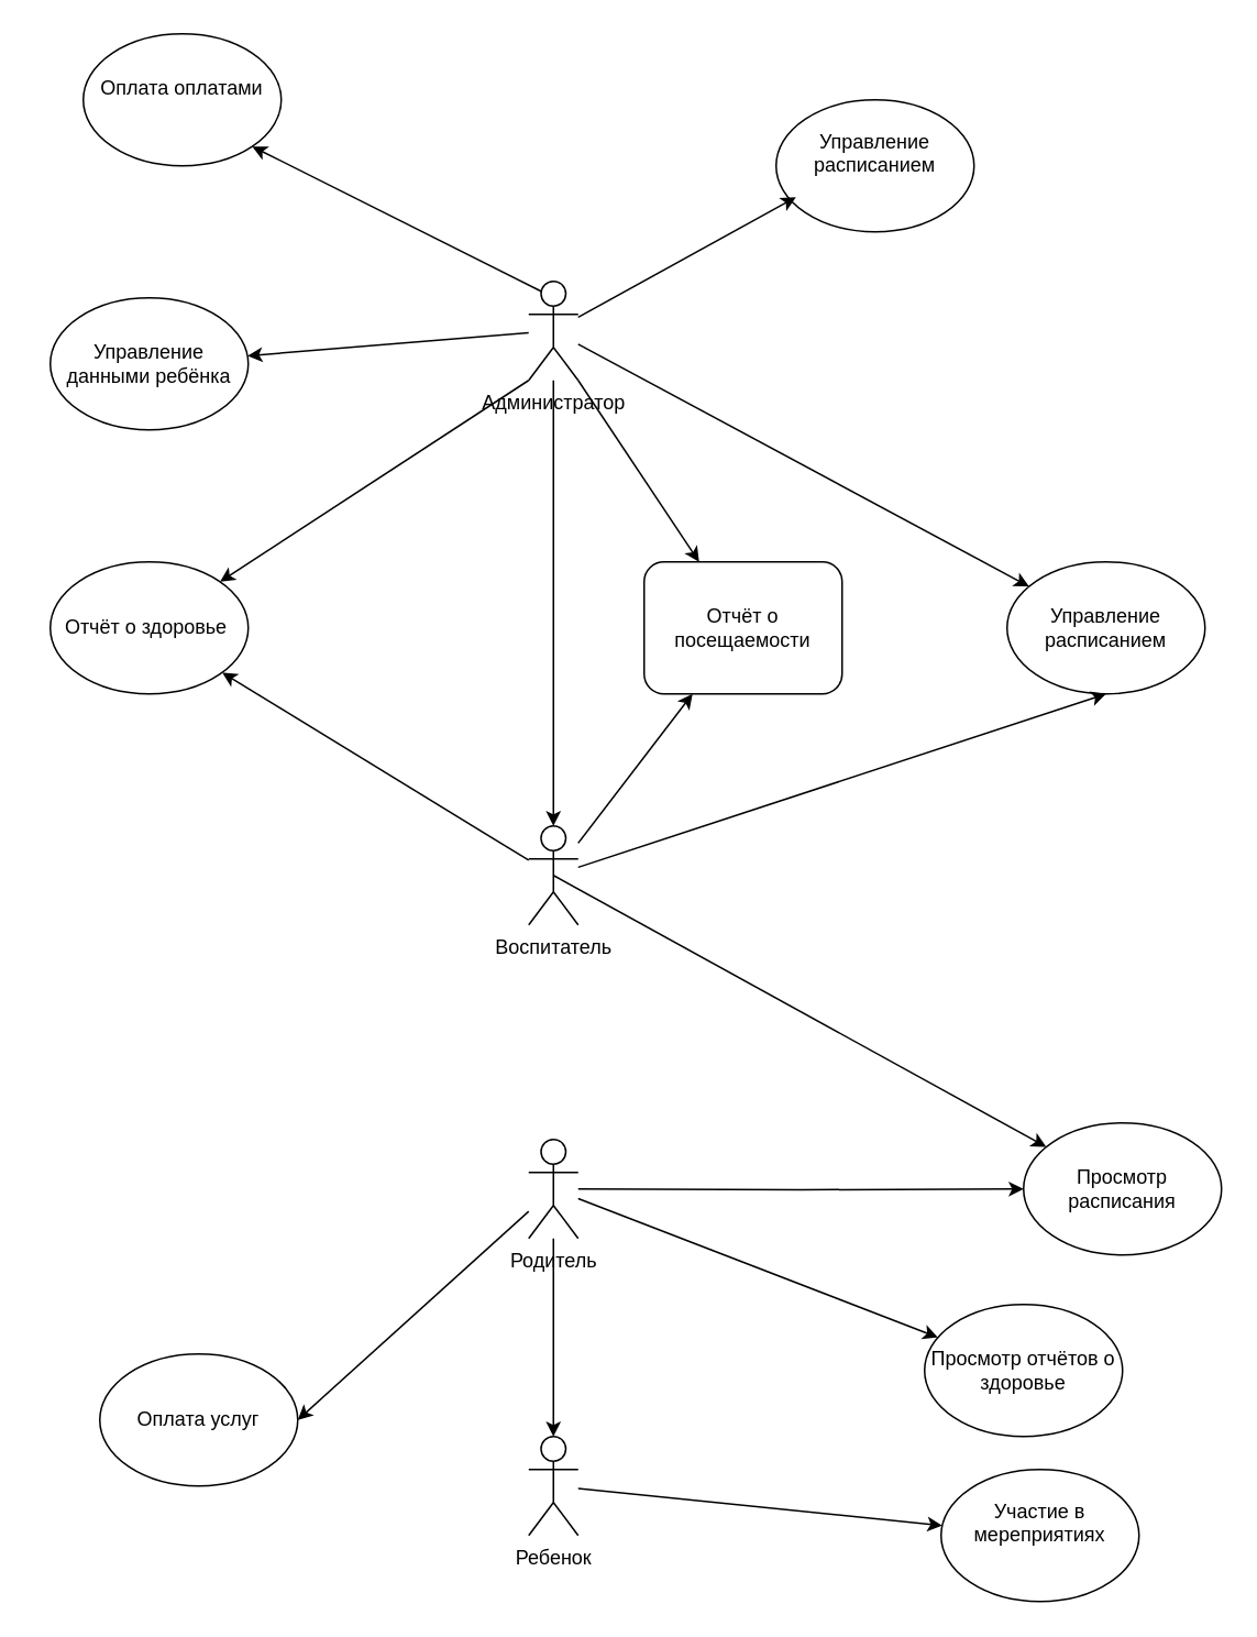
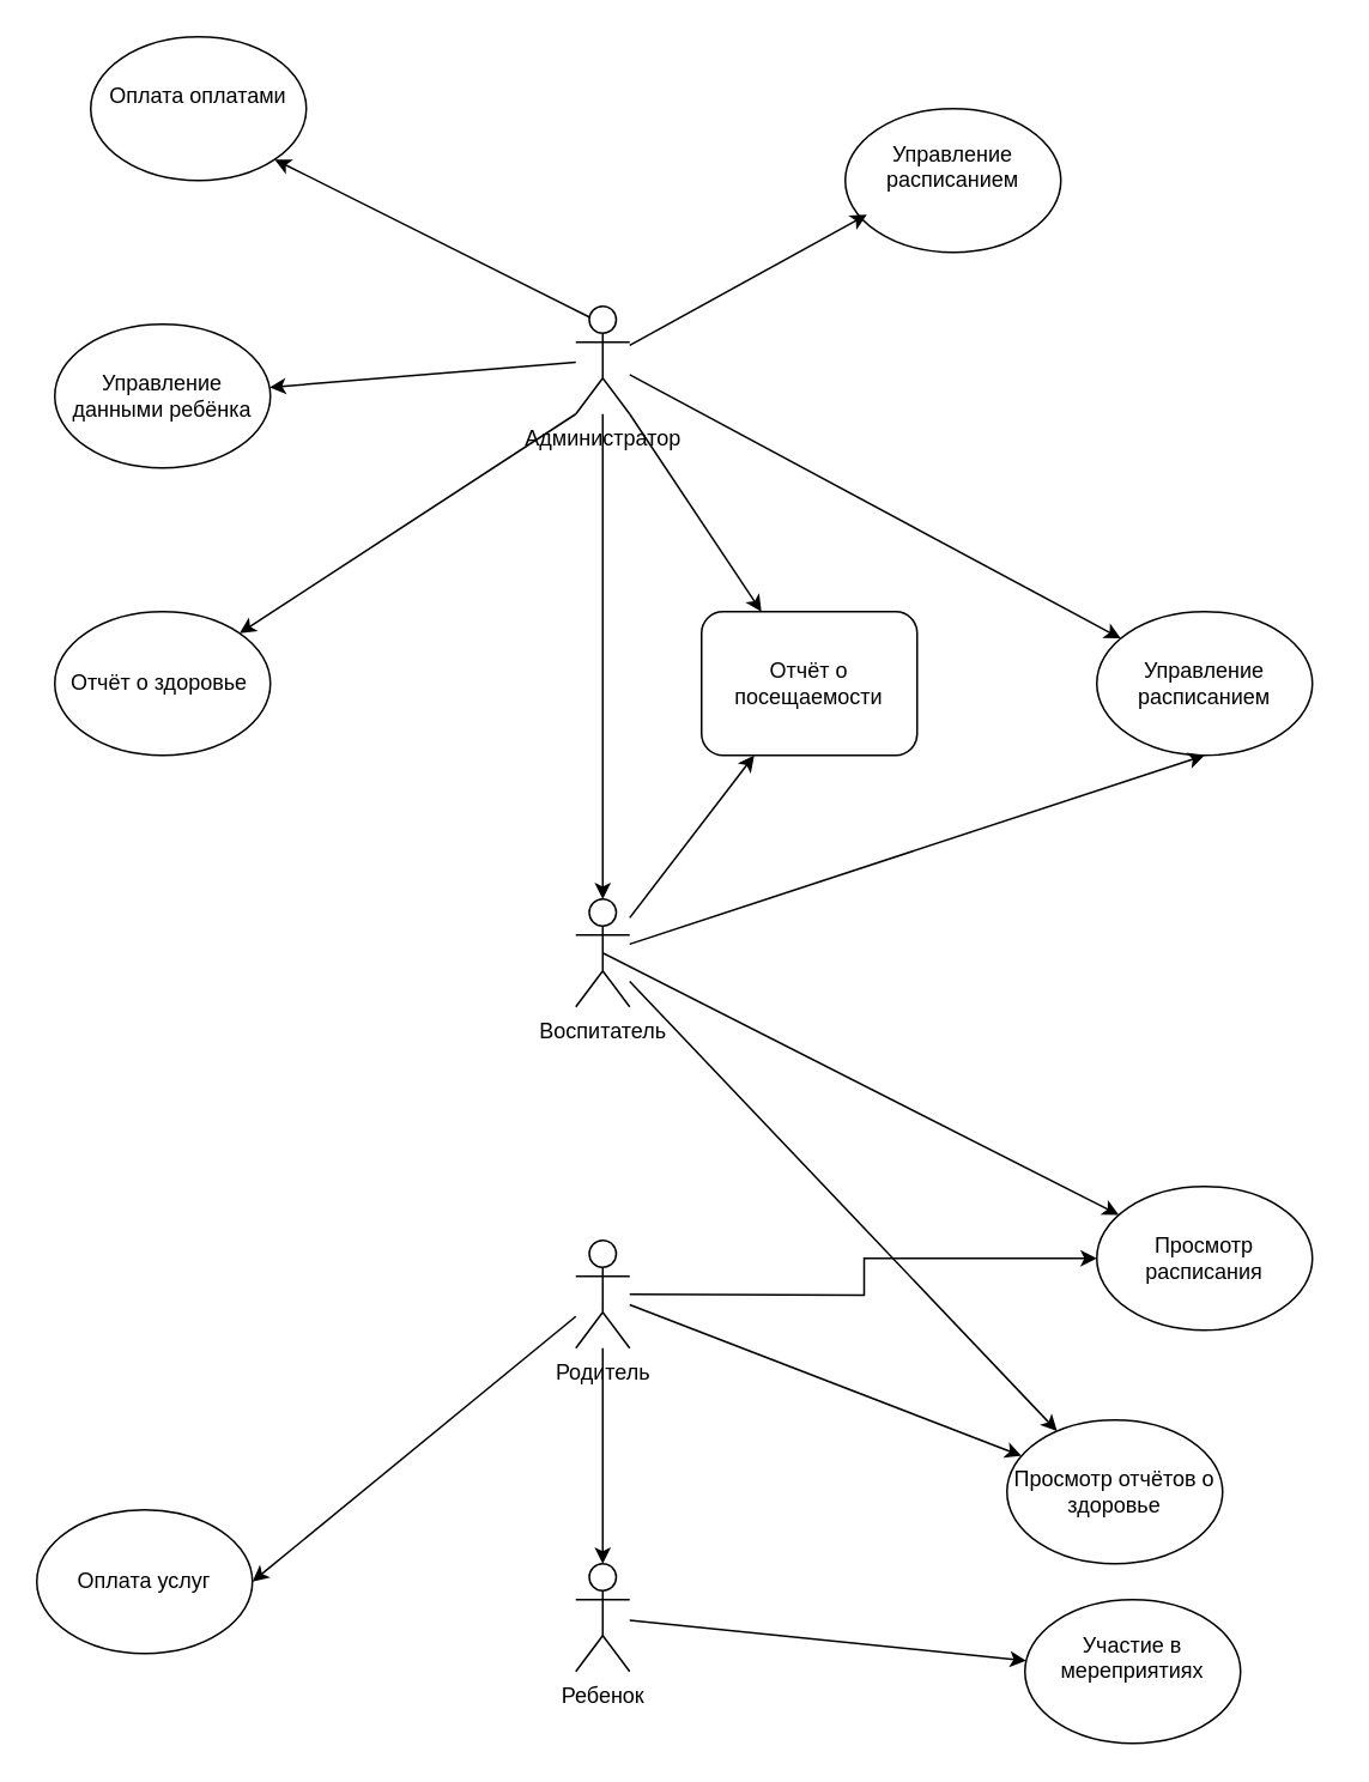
  <mxCell id="0" />
  <mxCell id="1" parent="0" />
  <mxCell id="2" value="Воспитатель" style="shape=umlActor;verticalLabelPosition=bottom;verticalAlign=top;html=1;outlineConnect=0;" vertex="1" parent="1"><mxGeometry x="320" y="500" width="30" height="60" as="geometry" /></mxCell>
- <mxCell id="3" value="Оплата услуг" style="ellipse;whiteSpace=wrap;html=1;" vertex="1" parent="1"><mxGeometry x="60" y="820" width="120" height="80" as="geometry" /></mxCell>
- <mxCell id="4" value="Просмотр расписания" style="ellipse;whiteSpace=wrap;html=1;" vertex="1" parent="1"><mxGeometry x="620" y="680" width="120" height="80" as="geometry" /></mxCell>
+ <mxCell id="3" value="Оплата услуг" style="ellipse;whiteSpace=wrap;html=1;" vertex="1" parent="1"><mxGeometry x="20" y="840" width="120" height="80" as="geometry" /></mxCell>
+ <mxCell id="4" value="Просмотр расписания" style="ellipse;whiteSpace=wrap;html=1;" vertex="1" parent="1"><mxGeometry x="610" y="660" width="120" height="80" as="geometry" /></mxCell>
  <mxCell id="5" value="Просмотр отчётов о здоровье" style="ellipse;whiteSpace=wrap;html=1;" vertex="1" parent="1"><mxGeometry x="560" y="790" width="120" height="80" as="geometry" /></mxCell>
  <mxCell id="6" style="edgeStyle=orthogonalEdgeStyle;rounded=0;orthogonalLoop=1;jettySize=auto;html=1;" edge="1" parent="1" target="4"><mxGeometry relative="1" as="geometry"><mxPoint x="350" y="720" as="sourcePoint" /></mxGeometry></mxCell>
  <mxCell id="7" value="Родитель" style="shape=umlActor;verticalLabelPosition=bottom;verticalAlign=top;html=1;outlineConnect=0;" vertex="1" parent="1"><mxGeometry x="320" y="690" width="30" height="60" as="geometry" /></mxCell>
  <mxCell id="8" value="" style="endArrow=classic;html=1;rounded=0;entryX=1;entryY=0.5;entryDx=0;entryDy=0;" edge="1" parent="1" source="7" target="3"><mxGeometry width="50" height="50" relative="1" as="geometry"><mxPoint x="350" y="450" as="sourcePoint" /><mxPoint x="400" y="400" as="targetPoint" /></mxGeometry></mxCell>
  <mxCell id="9" value="" style="endArrow=classic;html=1;rounded=0;" edge="1" parent="1" source="7" target="5"><mxGeometry width="50" height="50" relative="1" as="geometry"><mxPoint x="350" y="450" as="sourcePoint" /><mxPoint x="400" y="400" as="targetPoint" /></mxGeometry></mxCell>
  <mxCell id="10" value="Отчёт о посещаемости" style="whiteSpace=wrap;html=1;rounded=1;" vertex="1" parent="1"><mxGeometry x="390" y="340" width="120" height="80" as="geometry" /></mxCell>
  <mxCell id="11" value="" style="endArrow=classic;html=1;rounded=0;" edge="1" parent="1" source="2" target="10"><mxGeometry width="50" height="50" relative="1" as="geometry"><mxPoint x="350" y="450" as="sourcePoint" /><mxPoint x="400" y="400" as="targetPoint" /></mxGeometry></mxCell>
  <mxCell id="12" value="Управление расписанием" style="ellipse;whiteSpace=wrap;html=1;" vertex="1" parent="1"><mxGeometry x="610" y="340" width="120" height="80" as="geometry" /></mxCell>
  <mxCell id="13" value="" style="endArrow=classic;html=1;rounded=0;entryX=0.5;entryY=1;entryDx=0;entryDy=0;" edge="1" parent="1" source="2" target="12"><mxGeometry width="50" height="50" relative="1" as="geometry"><mxPoint x="350" y="450" as="sourcePoint" /><mxPoint x="400" y="400" as="targetPoint" /></mxGeometry></mxCell>
  <mxCell id="14" value="Отчёт о здоровье&amp;nbsp;" style="ellipse;whiteSpace=wrap;html=1;" vertex="1" parent="1"><mxGeometry x="30" y="340" width="120" height="80" as="geometry" /></mxCell>
- <mxCell id="15" value="" style="endArrow=classic;html=1;rounded=0;" edge="1" parent="1" source="2" target="14"><mxGeometry width="50" height="50" relative="1" as="geometry"><mxPoint x="320" y="520" as="sourcePoint" /><mxPoint x="400" y="400" as="targetPoint" /></mxGeometry></mxCell>
+ <mxCell id="15" value="" style="endArrow=classic;html=1;rounded=0;" edge="1" parent="1" source="2" target="5"><mxGeometry width="50" height="50" relative="1" as="geometry"><mxPoint x="320" y="520" as="sourcePoint" /><mxPoint x="400" y="400" as="targetPoint" /></mxGeometry></mxCell>
  <mxCell id="16" value="Администратор" style="shape=umlActor;verticalLabelPosition=bottom;verticalAlign=top;html=1;outlineConnect=0;" vertex="1" parent="1"><mxGeometry x="320" y="170" width="30" height="60" as="geometry" /></mxCell>
  <mxCell id="17" value="" style="endArrow=classic;html=1;rounded=0;exitX=0.5;exitY=0.5;exitDx=0;exitDy=0;exitPerimeter=0;" edge="1" parent="1" source="2" target="4"><mxGeometry width="50" height="50" relative="1" as="geometry"><mxPoint x="350" y="450" as="sourcePoint" /><mxPoint x="400" y="400" as="targetPoint" /></mxGeometry></mxCell>
  <mxCell id="18" value="Управление данными ребёнка" style="ellipse;whiteSpace=wrap;html=1;" vertex="1" parent="1"><mxGeometry x="30" y="180" width="120" height="80" as="geometry" /></mxCell>
  <mxCell id="19" value="" style="endArrow=classic;html=1;rounded=0;" edge="1" parent="1" source="16" target="18"><mxGeometry width="50" height="50" relative="1" as="geometry"><mxPoint x="350" y="450" as="sourcePoint" /><mxPoint x="400" y="400" as="targetPoint" /></mxGeometry></mxCell>
  <mxCell id="20" value="" style="endArrow=classic;html=1;rounded=0;exitX=1;exitY=1;exitDx=0;exitDy=0;exitPerimeter=0;" edge="1" parent="1" source="16" target="10"><mxGeometry width="50" height="50" relative="1" as="geometry"><mxPoint x="350" y="450" as="sourcePoint" /><mxPoint x="400" y="400" as="targetPoint" /></mxGeometry></mxCell>
  <mxCell id="21" value="" style="endArrow=classic;html=1;rounded=0;" edge="1" parent="1" source="16" target="12"><mxGeometry width="50" height="50" relative="1" as="geometry"><mxPoint x="350" y="450" as="sourcePoint" /><mxPoint x="400" y="400" as="targetPoint" /></mxGeometry></mxCell>
  <mxCell id="22" value="" style="endArrow=classic;html=1;rounded=0;exitX=0;exitY=1;exitDx=0;exitDy=0;exitPerimeter=0;" edge="1" parent="1" source="16" target="14"><mxGeometry width="50" height="50" relative="1" as="geometry"><mxPoint x="350" y="450" as="sourcePoint" /><mxPoint x="400" y="400" as="targetPoint" /></mxGeometry></mxCell>
  <mxCell id="23" value="Участие в мереприятиях&lt;div&gt;&lt;br&gt;&lt;/div&gt;" style="ellipse;whiteSpace=wrap;html=1;" vertex="1" parent="1"><mxGeometry x="570" y="890" width="120" height="80" as="geometry" /></mxCell>
  <mxCell id="24" value="Управление расписанием&lt;div&gt;&lt;br&gt;&lt;/div&gt;" style="ellipse;whiteSpace=wrap;html=1;" vertex="1" parent="1"><mxGeometry x="470" y="60" width="120" height="80" as="geometry" /></mxCell>
  <mxCell id="25" value="" style="endArrow=classic;html=1;rounded=0;entryX=0.1;entryY=0.738;entryDx=0;entryDy=0;entryPerimeter=0;" edge="1" parent="1" source="16" target="24"><mxGeometry width="50" height="50" relative="1" as="geometry"><mxPoint x="350" y="450" as="sourcePoint" /><mxPoint x="400" y="400" as="targetPoint" /></mxGeometry></mxCell>
  <mxCell id="26" value="Ребенок&lt;div&gt;&lt;br&gt;&lt;/div&gt;" style="shape=umlActor;verticalLabelPosition=bottom;verticalAlign=top;html=1;outlineConnect=0;" vertex="1" parent="1"><mxGeometry x="320" y="870" width="30" height="60" as="geometry" /></mxCell>
  <mxCell id="27" value="" style="endArrow=classic;html=1;rounded=0;" edge="1" parent="1" source="26" target="23"><mxGeometry width="50" height="50" relative="1" as="geometry"><mxPoint x="350" y="450" as="sourcePoint" /><mxPoint x="400" y="400" as="targetPoint" /></mxGeometry></mxCell>
  <mxCell id="28" value="" style="endArrow=classic;html=1;rounded=0;" edge="1" parent="1" source="7" target="26"><mxGeometry width="50" height="50" relative="1" as="geometry"><mxPoint x="350" y="450" as="sourcePoint" /><mxPoint x="400" y="400" as="targetPoint" /></mxGeometry></mxCell>
  <mxCell id="29" value="" style="endArrow=classic;html=1;rounded=0;" edge="1" parent="1" source="16" target="2"><mxGeometry width="50" height="50" relative="1" as="geometry"><mxPoint x="350" y="450" as="sourcePoint" /><mxPoint x="400" y="400" as="targetPoint" /></mxGeometry></mxCell>
  <mxCell id="30" value="Оплата оплатами&lt;div&gt;&lt;br&gt;&lt;/div&gt;" style="ellipse;whiteSpace=wrap;html=1;" vertex="1" parent="1"><mxGeometry x="50" y="20" width="120" height="80" as="geometry" /></mxCell>
  <mxCell id="31" value="" style="endArrow=classic;html=1;rounded=0;exitX=0.25;exitY=0.1;exitDx=0;exitDy=0;exitPerimeter=0;entryX=1;entryY=1;entryDx=0;entryDy=0;" edge="1" parent="1" source="16" target="30"><mxGeometry width="50" height="50" relative="1" as="geometry"><mxPoint x="350" y="450" as="sourcePoint" /><mxPoint x="400" y="400" as="targetPoint" /></mxGeometry></mxCell>
